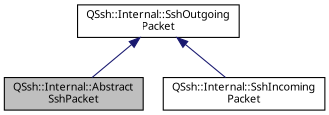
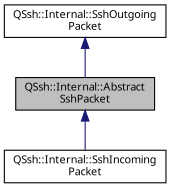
  digraph {
    fontname="Noto Sans"
    node [color=black fillcolor=white fontname="Noto Sans" fontsize=10 shape=record style=filled]
    edge [color=midnightblue dir=back fontname="Noto Sans" fontsize=10 labelfontname=Helvetica labelfontsize=10 style=solid]
    n1 [fillcolor=grey75 fontcolor=black height=0.2 label="QSsh::Internal::Abstract\lSshPacket" width=0.4]
    n2 [height=0.2 label="QSsh::Internal::SshIncoming\lPacket" width=0.4]
    n3 [height=0.2 label="QSsh::Internal::SshOutgoing\lPacket" width=0.4]
-   n3 -> n2
+   n1 -> n2
    n3 -> n1
  }
